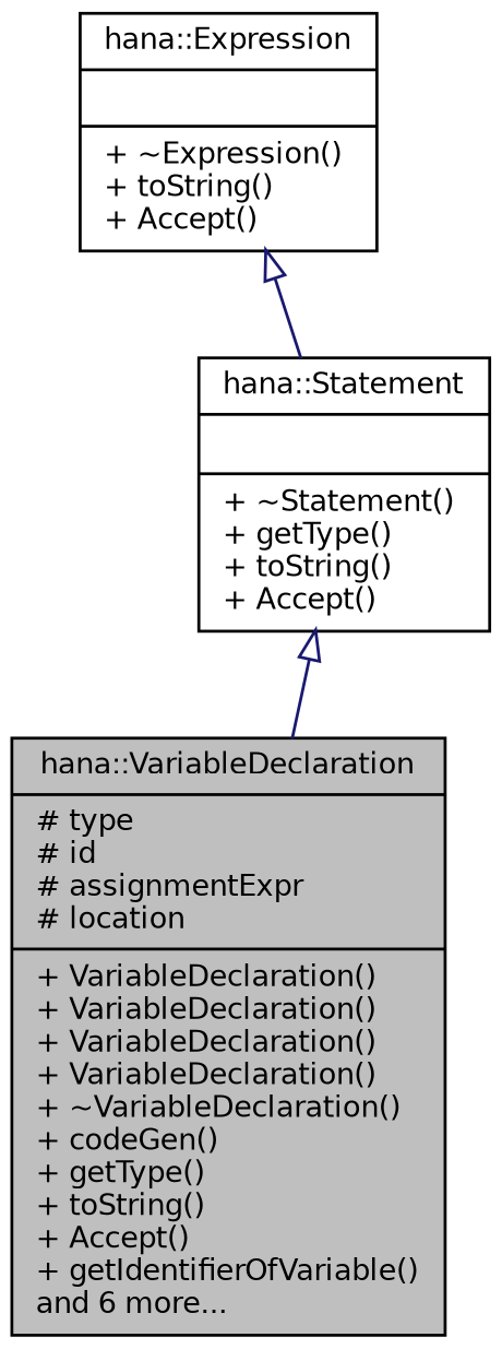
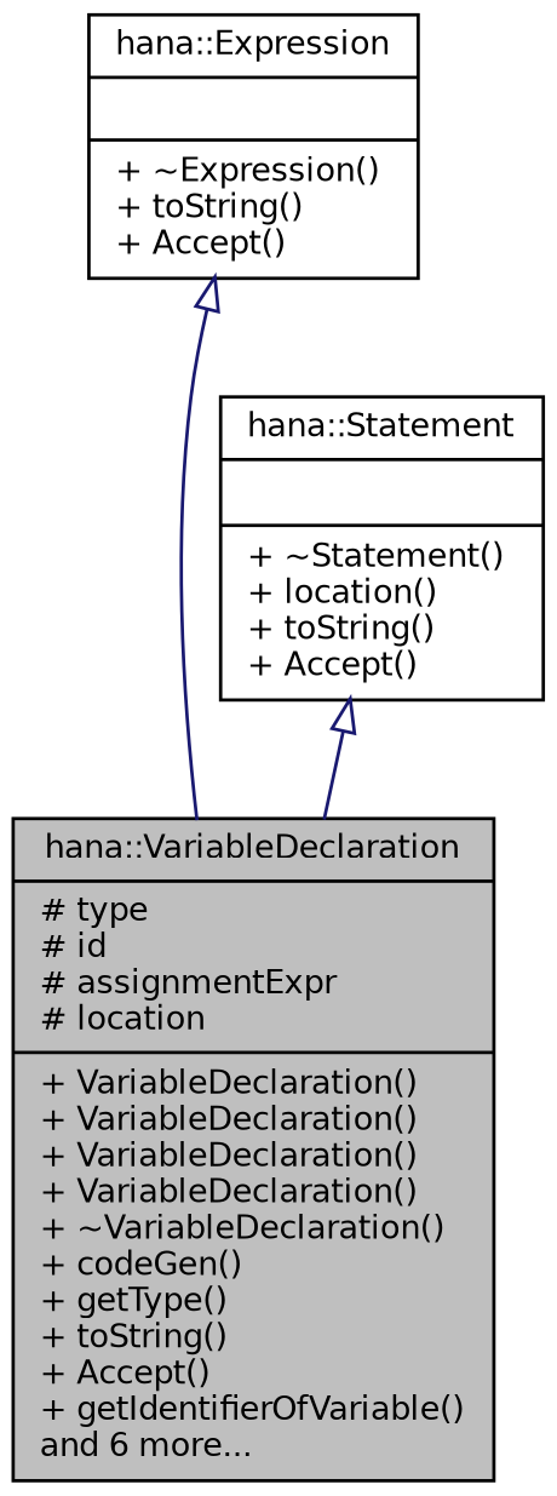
  digraph {
    node [color=black fillcolor=white fontname=Helvetica fontsize=10 shape=record style=filled]
    edge [arrowtail=onormal color=midnightblue dir=back fontname=Helvetica fontsize=10 labelfontname=Helvetica labelfontsize=10 style=solid]
    n1 [fillcolor=grey75 fontcolor=black height=0.2 label="{hana::VariableDeclaration\n|# type\l# id\l# assignmentExpr\l# location\l|+ VariableDeclaration()\l+ VariableDeclaration()\l+ VariableDeclaration()\l+ VariableDeclaration()\l+ ~VariableDeclaration()\l+ codeGen()\l+ getType()\l+ toString()\l+ Accept()\l+ getIdentifierOfVariable()\land 6 more...\l}" width=0.4]
-   n2 [height=0.2 label="{hana::Statement\n||+ ~Statement()\l+ getType()\l+ toString()\l+ Accept()\l}" width=0.4]
+   n2 [height=0.2 label="{hana::Statement\n||+ ~Statement()\l+ location()\l+ toString()\l+ Accept()\l}" width=0.4]
    n3 [height=0.2 label="{hana::Expression\n||+ ~Expression()\l+ toString()\l+ Accept()\l}" width=0.4]
    n2 -> n1
-   n3 -> n2
+   n3 -> n1
  }
